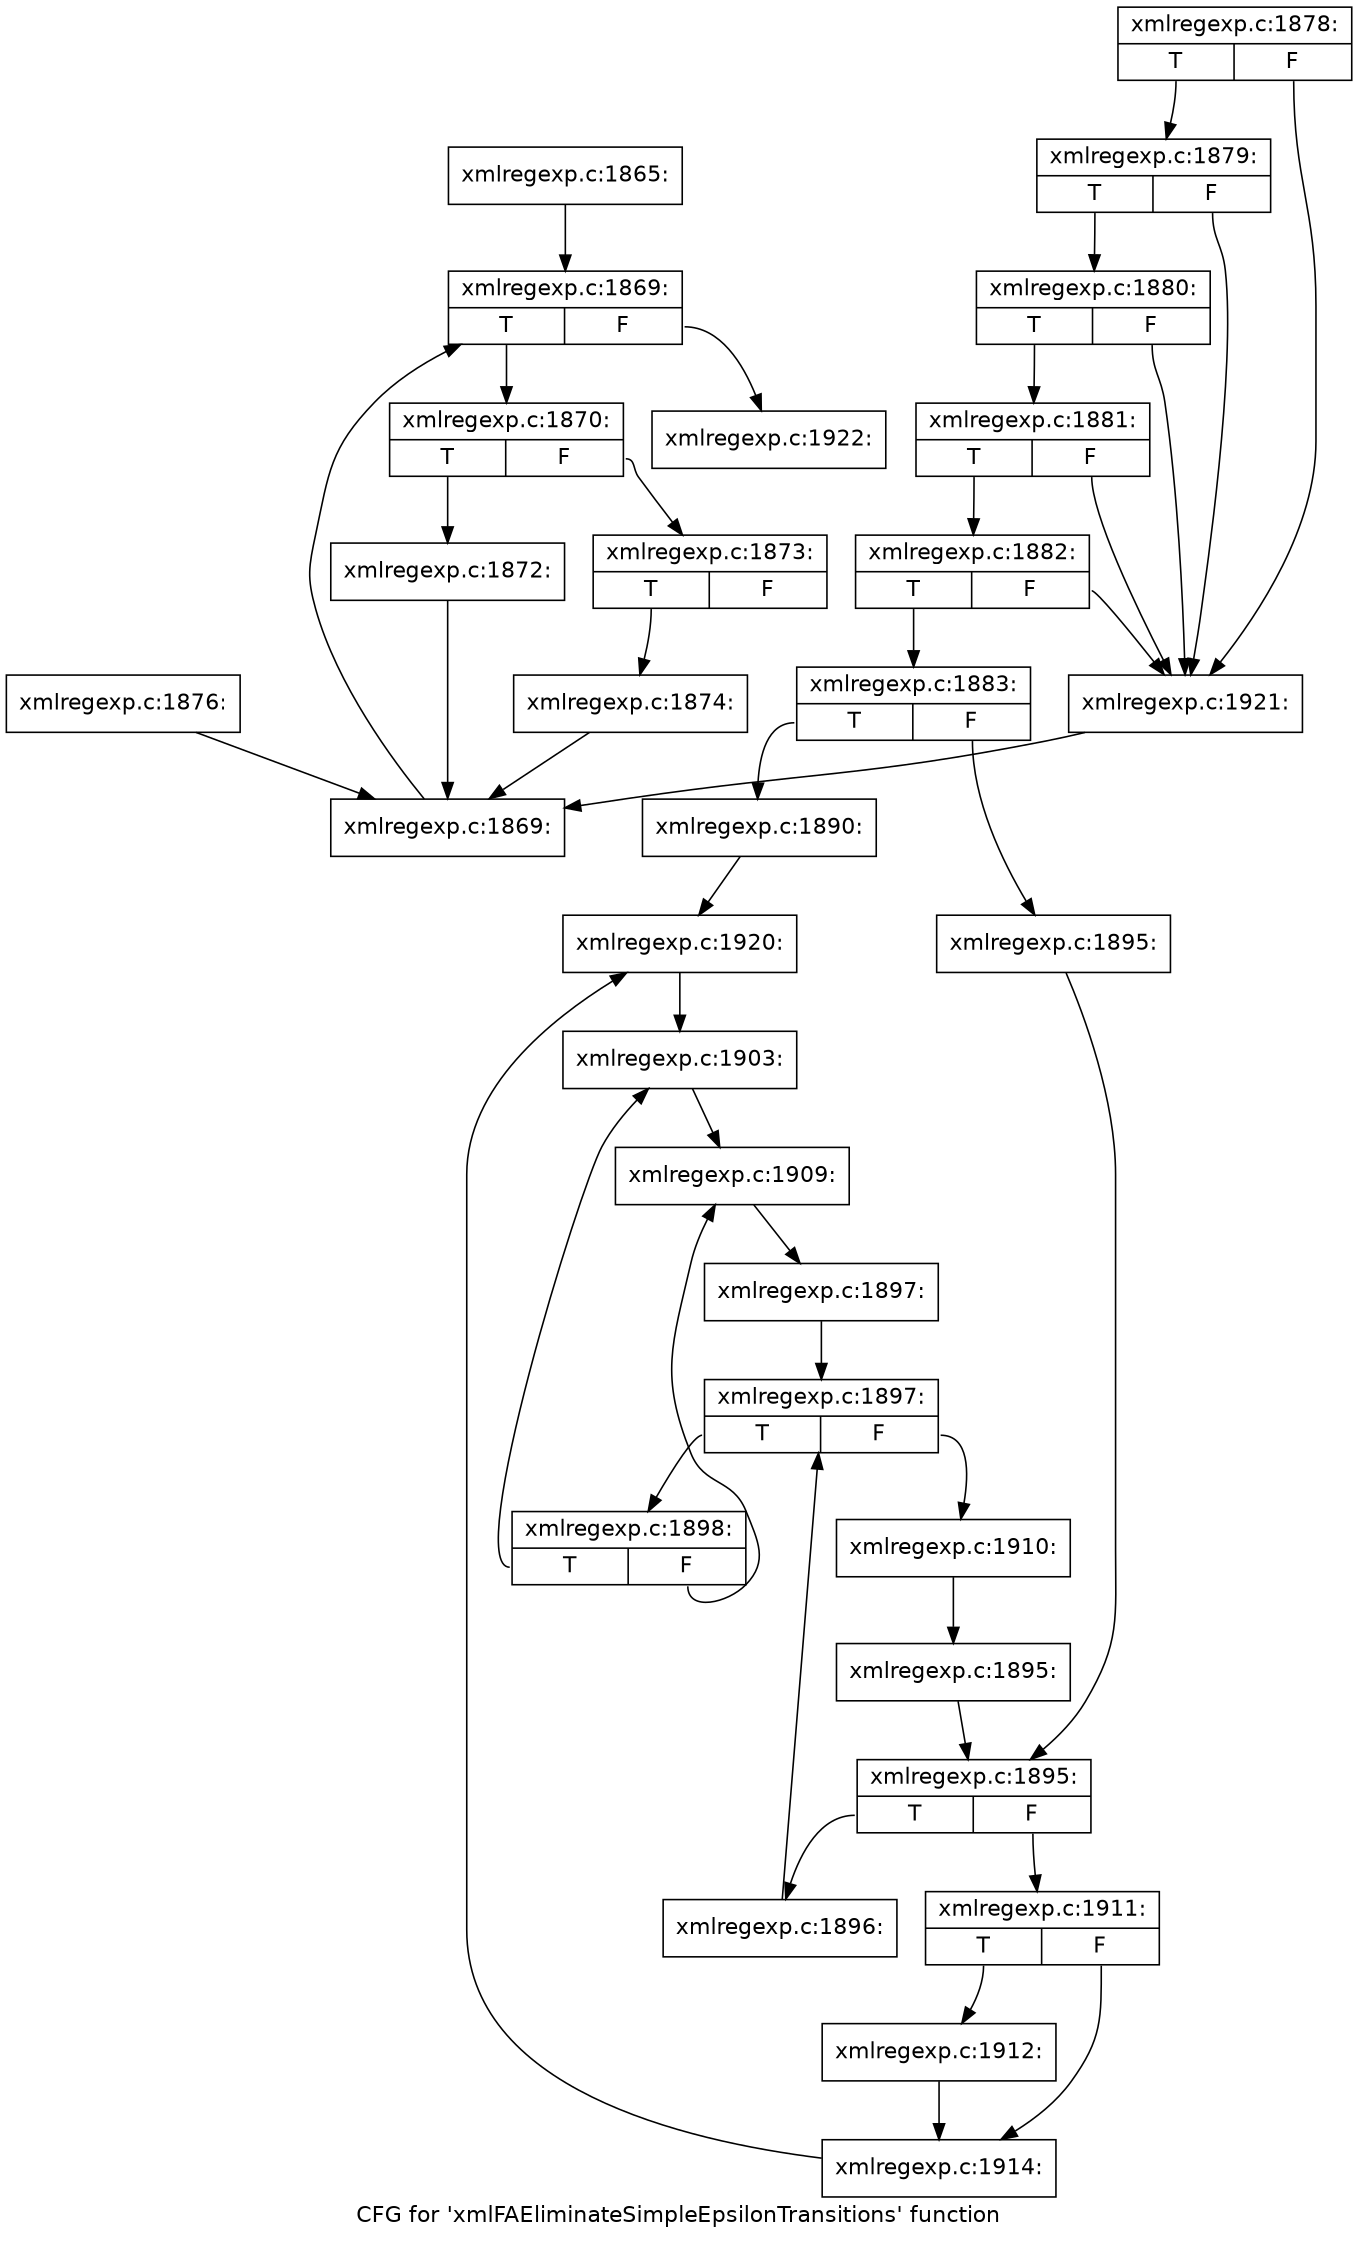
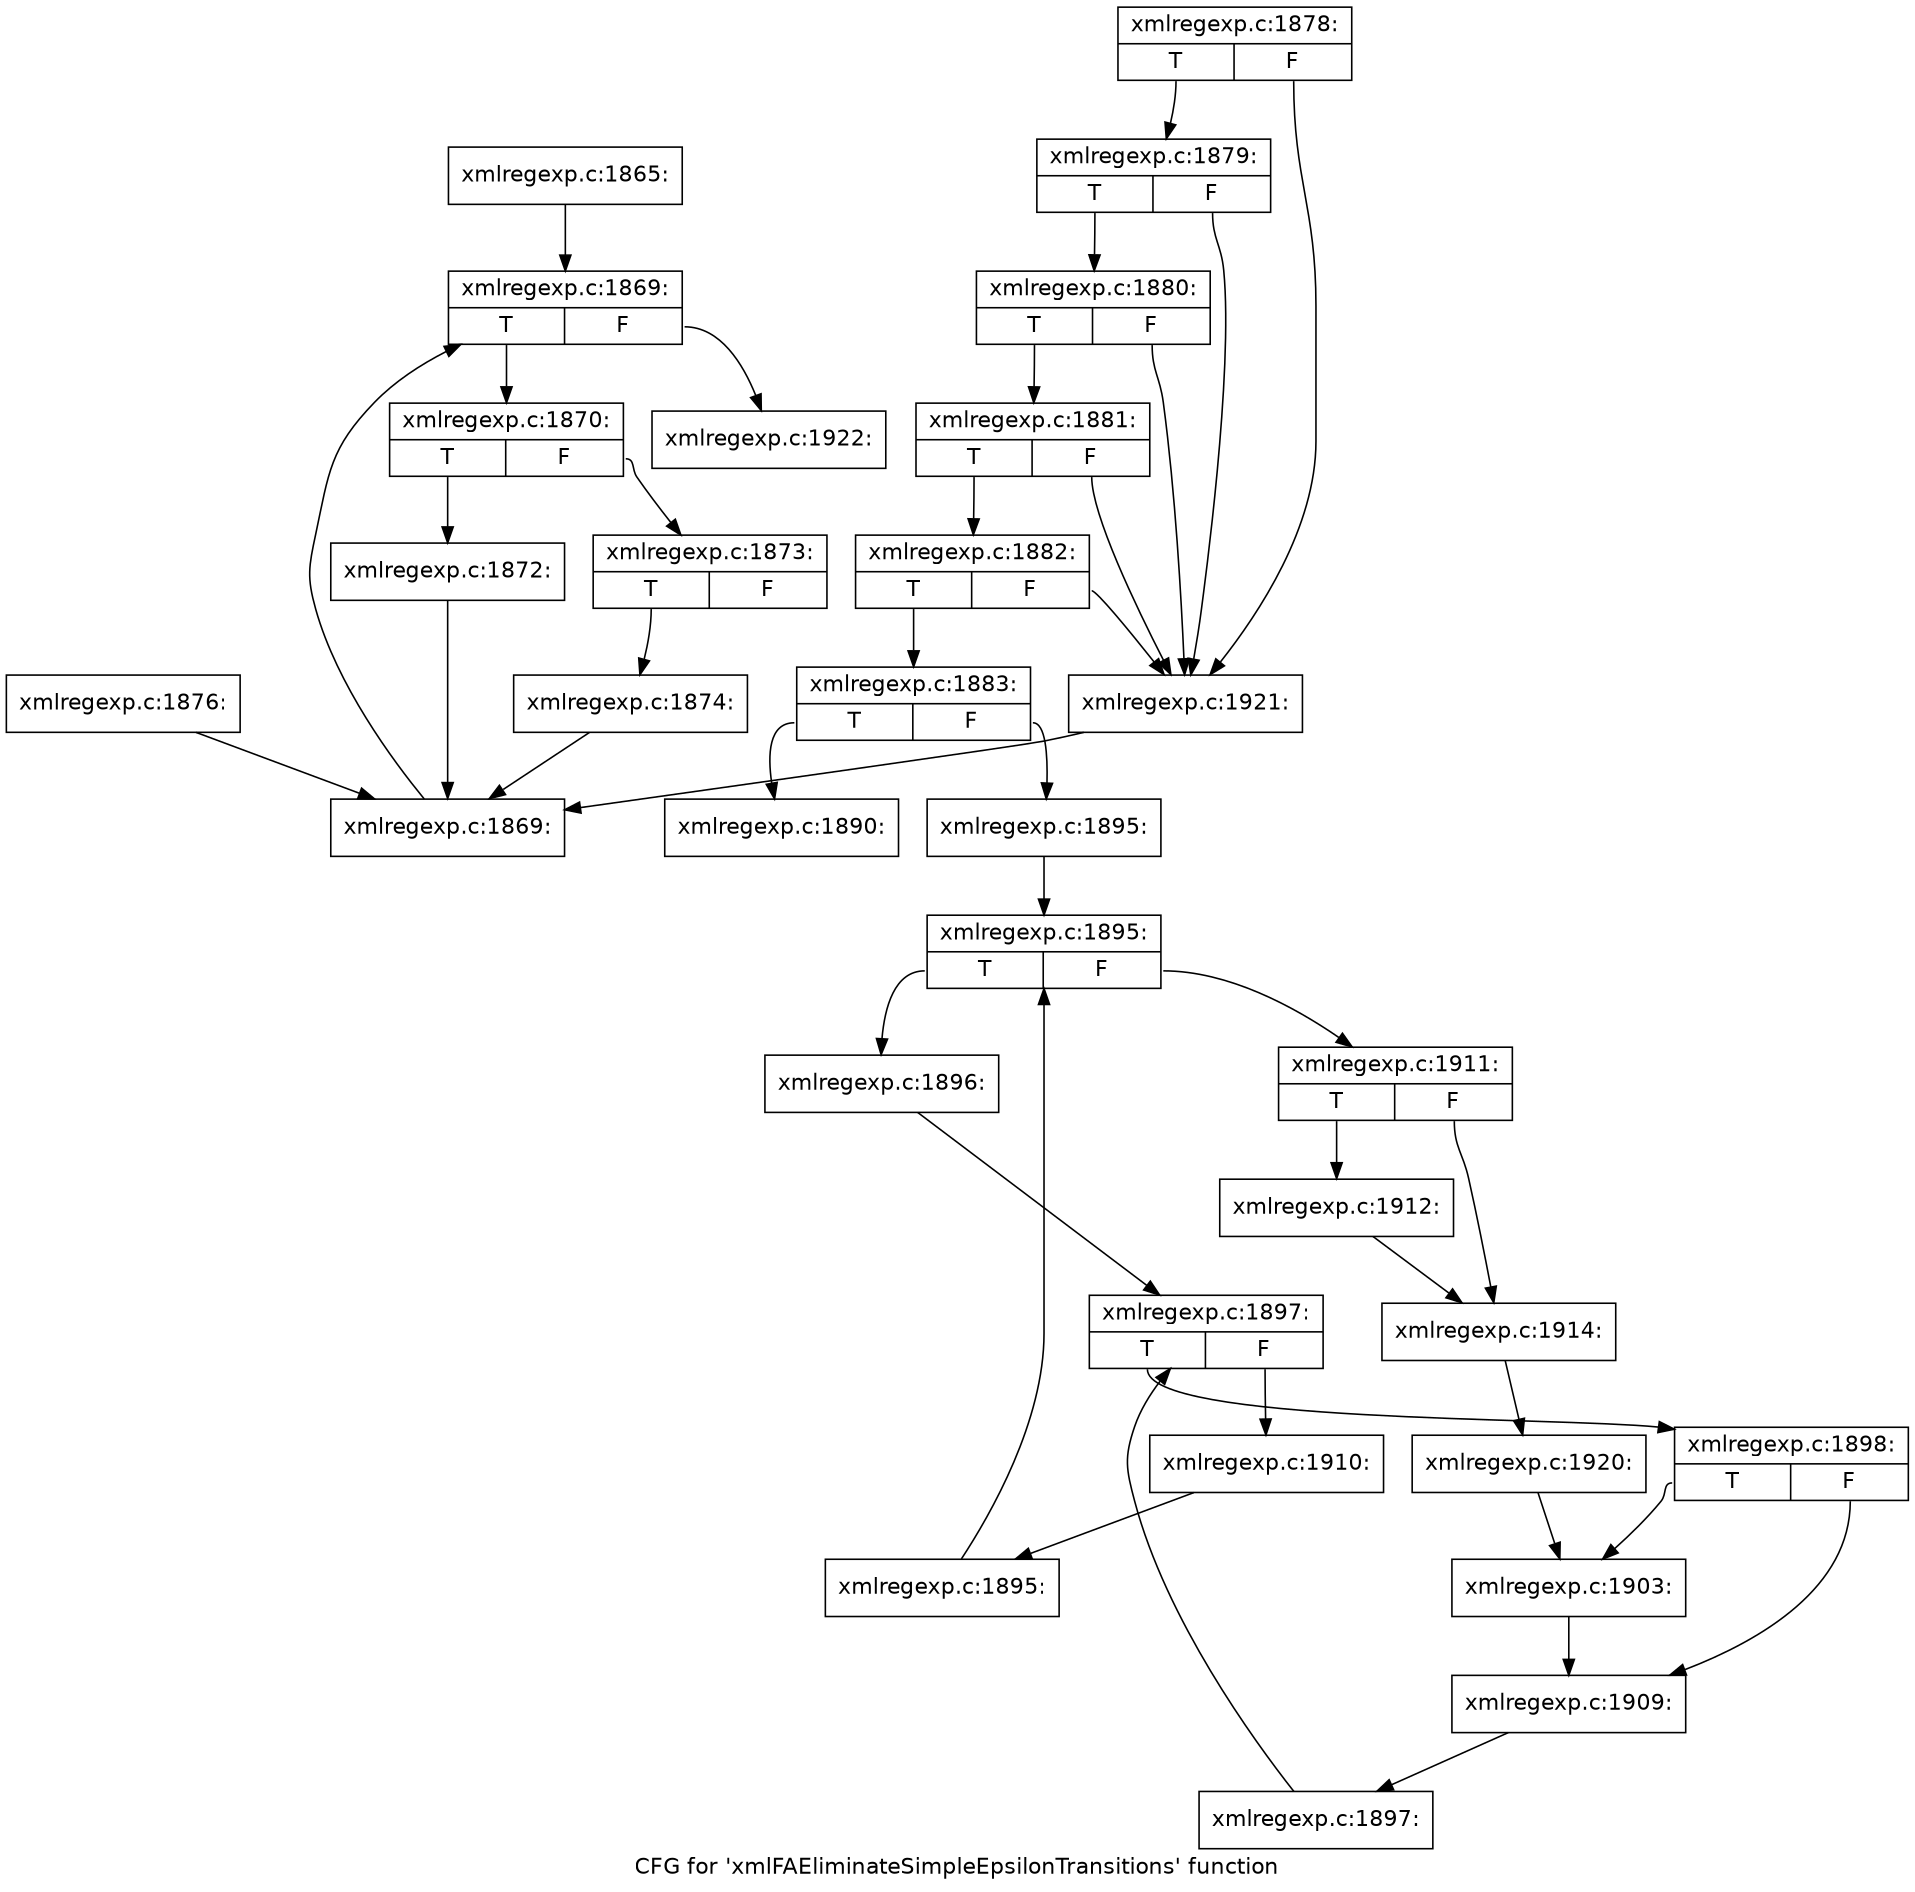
  digraph {
    fontname="DejaVu Sans"
    label="CFG for 'xmlFAEliminateSimpleEpsilonTransitions' function"
    node [fontname="DejaVu Sans" shape=record]
    edge [fontname="DejaVu Sans"]
    n1 [label="{xmlregexp.c:1865:}"]
    n2 [label="{xmlregexp.c:1869:|{<s0>T|<s1>F}}"]
    n3 [label="{xmlregexp.c:1870:|{<s0>T|<s1>F}}"]
    n4 [label="{xmlregexp.c:1922:}"]
    n5 [label="{xmlregexp.c:1872:}"]
    n6 [label="{xmlregexp.c:1873:|{<s0>T|<s1>F}}"]
    n7 [label="{xmlregexp.c:1869:}"]
    n8 [label="{xmlregexp.c:1874:}"]
    n9 [label="{xmlregexp.c:1876:}"]
    n10 [label="{xmlregexp.c:1878:|{<s0>T|<s1>F}}"]
    n11 [label="{xmlregexp.c:1879:|{<s0>T|<s1>F}}"]
    n12 [label="{xmlregexp.c:1921:}"]
    n13 [label="{xmlregexp.c:1880:|{<s0>T|<s1>F}}"]
    n14 [label="{xmlregexp.c:1881:|{<s0>T|<s1>F}}"]
    n15 [label="{xmlregexp.c:1882:|{<s0>T|<s1>F}}"]
    n16 [label="{xmlregexp.c:1883:|{<s0>T|<s1>F}}"]
    n17 [label="{xmlregexp.c:1890:}"]
    n18 [label="{xmlregexp.c:1895:}"]
    n19 [label="{xmlregexp.c:1920:}"]
    n20 [label="{xmlregexp.c:1895:|{<s0>T|<s1>F}}"]
    n21 [label="{xmlregexp.c:1903:}"]
    n22 [label="{xmlregexp.c:1896:}"]
    n23 [label="{xmlregexp.c:1911:|{<s0>T|<s1>F}}"]
    n24 [label="{xmlregexp.c:1897:|{<s0>T|<s1>F}}"]
    n25 [label="{xmlregexp.c:1912:}"]
    n26 [label="{xmlregexp.c:1914:}"]
    n27 [label="{xmlregexp.c:1898:|{<s0>T|<s1>F}}"]
    n28 [label="{xmlregexp.c:1910:}"]
    n29 [label="{xmlregexp.c:1909:}"]
    n30 [label="{xmlregexp.c:1895:}"]
    n31 [label="{xmlregexp.c:1897:}"]
    n1 -> n2
    n2 -> n3 [tailport=s0]
    n2 -> n4 [tailport=s1]
    n3 -> n5 [tailport=s0]
    n3 -> n6 [tailport=s1]
    n5 -> n7
    n6 -> n8 [tailport=s0]
    n7 -> n2
    n8 -> n7
    n9 -> n7
    n10 -> n11 [tailport=s0]
    n10 -> n12 [tailport=s1]
    n11 -> n12 [tailport=s1]
    n11 -> n13 [tailport=s0]
    n12 -> n7
    n13 -> n12 [tailport=s1]
    n13 -> n14 [tailport=s0]
    n14 -> n12 [tailport=s1]
    n14 -> n15 [tailport=s0]
    n15 -> n12 [tailport=s1]
    n15 -> n16 [tailport=s0]
    n16 -> n17 [tailport=s0]
    n16 -> n18 [tailport=s1]
-   n17 -> n19
    n18 -> n20
    n19 -> n21
    n20 -> n22 [tailport=s0]
    n20 -> n23 [tailport=s1]
    n21 -> n29
    n22 -> n24
    n23 -> n25 [tailport=s0]
    n23 -> n26 [tailport=s1]
    n24 -> n27 [tailport=s0]
    n24 -> n28 [tailport=s1]
    n25 -> n26
    n26 -> n19
    n27 -> n21 [tailport=s0]
    n27 -> n29 [tailport=s1]
    n28 -> n30
    n29 -> n31
    n30 -> n20
    n31 -> n24
  }
